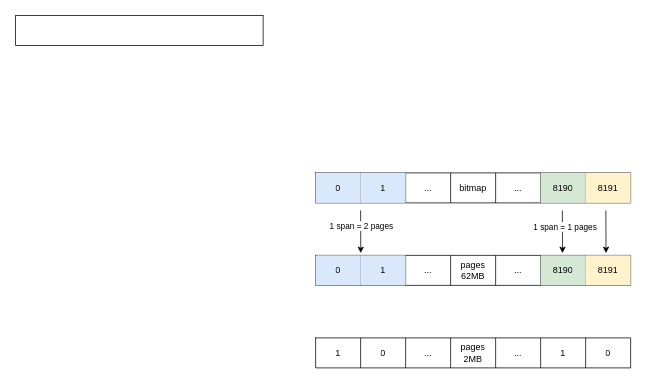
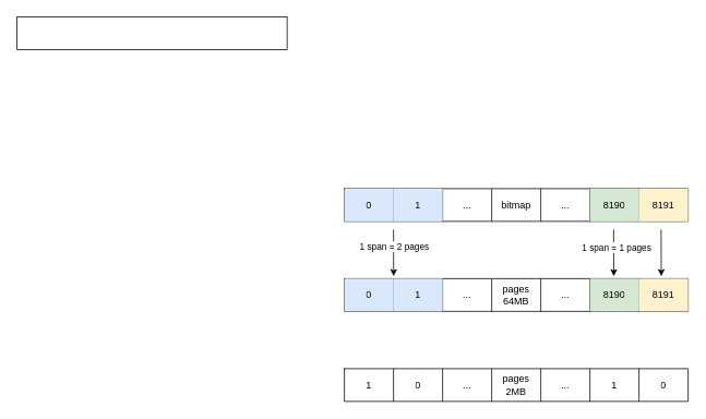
  <mxCell id="0" />
  <mxCell id="1" parent="0" />
  <mxCell id="2" value="" style="shape=table;startSize=0;container=1;collapsible=0;childLayout=tableLayout;" vertex="1" parent="1"><mxGeometry x="420" y="450" width="420" height="40" as="geometry" /></mxCell>
  <mxCell id="3" value="" style="shape=tableRow;horizontal=0;startSize=0;swimlaneHead=0;swimlaneBody=0;top=0;left=0;bottom=0;right=0;collapsible=0;dropTarget=0;fillColor=none;points=[[0,0.5],[1,0.5]];portConstraint=eastwest;" vertex="1" parent="2"><mxGeometry width="420" height="40" as="geometry" /></mxCell>
  <mxCell id="4" value="1" style="shape=partialRectangle;html=1;whiteSpace=wrap;connectable=0;overflow=hidden;fillColor=none;top=0;left=0;bottom=0;right=0;pointerEvents=1;" vertex="1" parent="3"><mxGeometry width="60" height="40" as="geometry"><mxRectangle width="60" height="40" as="alternateBounds" /></mxGeometry></mxCell>
  <mxCell id="5" value="0" style="shape=partialRectangle;html=1;whiteSpace=wrap;connectable=0;overflow=hidden;fillColor=none;top=0;left=0;bottom=0;right=0;pointerEvents=1;" vertex="1" parent="3"><mxGeometry x="60" width="60" height="40" as="geometry"><mxRectangle width="60" height="40" as="alternateBounds" /></mxGeometry></mxCell>
  <mxCell id="6" value="..." style="shape=partialRectangle;html=1;whiteSpace=wrap;connectable=0;overflow=hidden;fillColor=none;top=0;left=0;bottom=0;right=0;pointerEvents=1;" vertex="1" parent="3"><mxGeometry x="120" width="60" height="40" as="geometry"><mxRectangle width="60" height="40" as="alternateBounds" /></mxGeometry></mxCell>
  <mxCell id="7" value="pages&lt;br&gt;2MB" style="shape=partialRectangle;html=1;whiteSpace=wrap;connectable=0;overflow=hidden;fillColor=none;top=0;left=0;bottom=0;right=0;pointerEvents=1;" vertex="1" parent="3"><mxGeometry x="180" width="60" height="40" as="geometry"><mxRectangle width="60" height="40" as="alternateBounds" /></mxGeometry></mxCell>
  <mxCell id="8" value="..." style="shape=partialRectangle;html=1;whiteSpace=wrap;connectable=0;overflow=hidden;fillColor=none;top=0;left=0;bottom=0;right=0;pointerEvents=1;" vertex="1" parent="3"><mxGeometry x="240" width="60" height="40" as="geometry"><mxRectangle width="60" height="40" as="alternateBounds" /></mxGeometry></mxCell>
  <mxCell id="9" value="1" style="shape=partialRectangle;html=1;whiteSpace=wrap;connectable=0;overflow=hidden;fillColor=none;top=0;left=0;bottom=0;right=0;pointerEvents=1;" vertex="1" parent="3"><mxGeometry x="300" width="60" height="40" as="geometry"><mxRectangle width="60" height="40" as="alternateBounds" /></mxGeometry></mxCell>
  <mxCell id="10" value="0" style="shape=partialRectangle;html=1;whiteSpace=wrap;connectable=0;overflow=hidden;fillColor=none;top=0;left=0;bottom=0;right=0;pointerEvents=1;" vertex="1" parent="3"><mxGeometry x="360" width="60" height="40" as="geometry"><mxRectangle width="60" height="40" as="alternateBounds" /></mxGeometry></mxCell>
  <mxCell id="11" value="" style="shape=table;startSize=0;container=1;collapsible=0;childLayout=tableLayout;movable=1;resizable=1;rotatable=1;deletable=1;editable=1;connectable=1;" vertex="1" parent="1"><mxGeometry x="420" y="230" width="420" height="40" as="geometry" /></mxCell>
  <mxCell id="12" value="" style="shape=tableRow;horizontal=0;startSize=0;swimlaneHead=0;swimlaneBody=0;top=0;left=0;bottom=0;right=0;collapsible=0;dropTarget=0;fillColor=none;points=[[0,0.5],[1,0.5]];portConstraint=eastwest;movable=1;resizable=1;rotatable=1;deletable=1;editable=1;connectable=1;" vertex="1" parent="11"><mxGeometry width="420" height="40" as="geometry" /></mxCell>
  <mxCell id="13" value="0" style="shape=partialRectangle;html=1;whiteSpace=wrap;connectable=1;overflow=hidden;fillColor=#dae8fc;top=0;left=0;bottom=0;right=0;pointerEvents=1;strokeColor=#6c8ebf;movable=1;resizable=1;rotatable=1;deletable=1;editable=1;" vertex="1" parent="12"><mxGeometry width="60" height="40" as="geometry"><mxRectangle width="60" height="40" as="alternateBounds" /></mxGeometry></mxCell>
  <mxCell id="14" value="1" style="shape=partialRectangle;html=1;whiteSpace=wrap;connectable=1;overflow=hidden;fillColor=#dae8fc;top=0;left=0;bottom=0;right=0;pointerEvents=1;strokeColor=#6c8ebf;movable=1;resizable=1;rotatable=1;deletable=1;editable=1;" vertex="1" parent="12"><mxGeometry x="60" width="60" height="40" as="geometry"><mxRectangle width="60" height="40" as="alternateBounds" /></mxGeometry></mxCell>
  <mxCell id="15" value="..." style="shape=partialRectangle;html=1;whiteSpace=wrap;connectable=1;overflow=hidden;fillColor=none;top=0;left=0;bottom=0;right=0;pointerEvents=1;movable=1;resizable=1;rotatable=1;deletable=1;editable=1;" vertex="1" parent="12"><mxGeometry x="120" width="60" height="40" as="geometry"><mxRectangle width="60" height="40" as="alternateBounds" /></mxGeometry></mxCell>
  <mxCell id="16" value="bitmap" style="shape=partialRectangle;html=1;whiteSpace=wrap;connectable=1;overflow=hidden;fillColor=none;top=0;left=0;bottom=0;right=0;pointerEvents=1;movable=1;resizable=1;rotatable=1;deletable=1;editable=1;" vertex="1" parent="12"><mxGeometry x="180" width="60" height="40" as="geometry"><mxRectangle width="60" height="40" as="alternateBounds" /></mxGeometry></mxCell>
  <mxCell id="17" value="..." style="shape=partialRectangle;html=1;whiteSpace=wrap;connectable=1;overflow=hidden;fillColor=none;top=0;left=0;bottom=0;right=0;pointerEvents=1;movable=1;resizable=1;rotatable=1;deletable=1;editable=1;" vertex="1" parent="12"><mxGeometry x="240" width="60" height="40" as="geometry"><mxRectangle width="60" height="40" as="alternateBounds" /></mxGeometry></mxCell>
  <mxCell id="18" value="8190" style="shape=partialRectangle;html=1;whiteSpace=wrap;connectable=1;overflow=hidden;fillColor=#d5e8d4;top=0;left=0;bottom=0;right=0;pointerEvents=1;strokeColor=#82b366;movable=1;resizable=1;rotatable=1;deletable=1;editable=1;" vertex="1" parent="12"><mxGeometry x="300" width="60" height="40" as="geometry"><mxRectangle width="60" height="40" as="alternateBounds" /></mxGeometry></mxCell>
  <mxCell id="19" value="8191" style="shape=partialRectangle;html=1;whiteSpace=wrap;connectable=1;overflow=hidden;fillColor=#fff2cc;top=0;left=0;bottom=0;right=0;pointerEvents=1;strokeColor=#d6b656;movable=1;resizable=1;rotatable=1;deletable=1;editable=1;" vertex="1" parent="12"><mxGeometry x="360" width="60" height="40" as="geometry"><mxRectangle width="60" height="40" as="alternateBounds" /></mxGeometry></mxCell>
  <mxCell id="20" value="" style="shape=table;startSize=0;container=1;collapsible=0;childLayout=tableLayout;movable=1;resizable=1;rotatable=1;deletable=1;editable=1;connectable=1;" vertex="1" parent="1"><mxGeometry x="420" y="340" width="420" height="40" as="geometry" /></mxCell>
  <mxCell id="21" value="" style="shape=tableRow;horizontal=0;startSize=0;swimlaneHead=0;swimlaneBody=0;top=0;left=0;bottom=0;right=0;collapsible=0;dropTarget=0;fillColor=none;points=[[0,0.5],[1,0.5]];portConstraint=eastwest;movable=1;resizable=1;rotatable=1;deletable=1;editable=1;connectable=1;" vertex="1" parent="20"><mxGeometry width="420" height="40" as="geometry" /></mxCell>
  <mxCell id="22" value="0" style="shape=partialRectangle;html=1;whiteSpace=wrap;connectable=1;overflow=hidden;fillColor=#dae8fc;top=0;left=0;bottom=0;right=0;pointerEvents=1;strokeColor=#6c8ebf;movable=1;resizable=1;rotatable=1;deletable=1;editable=1;" vertex="1" parent="21"><mxGeometry width="60" height="40" as="geometry"><mxRectangle width="60" height="40" as="alternateBounds" /></mxGeometry></mxCell>
  <mxCell id="23" value="1" style="shape=partialRectangle;html=1;whiteSpace=wrap;connectable=1;overflow=hidden;fillColor=#dae8fc;top=0;left=0;bottom=0;right=0;pointerEvents=1;strokeColor=#6c8ebf;movable=1;resizable=1;rotatable=1;deletable=1;editable=1;" vertex="1" parent="21"><mxGeometry x="60" width="60" height="40" as="geometry"><mxRectangle width="60" height="40" as="alternateBounds" /></mxGeometry></mxCell>
  <mxCell id="24" value="..." style="shape=partialRectangle;html=1;whiteSpace=wrap;connectable=1;overflow=hidden;fillColor=none;top=0;left=0;bottom=0;right=0;pointerEvents=1;movable=1;resizable=1;rotatable=1;deletable=1;editable=1;" vertex="1" parent="21"><mxGeometry x="120" width="60" height="40" as="geometry"><mxRectangle width="60" height="40" as="alternateBounds" /></mxGeometry></mxCell>
- <mxCell id="25" value="pages&lt;br&gt;62MB" style="shape=partialRectangle;html=1;whiteSpace=wrap;connectable=1;overflow=hidden;fillColor=none;top=0;left=0;bottom=0;right=0;pointerEvents=1;movable=1;resizable=1;rotatable=1;deletable=1;editable=1;" vertex="1" parent="21"><mxGeometry x="180" width="60" height="40" as="geometry"><mxRectangle width="60" height="40" as="alternateBounds" /></mxGeometry></mxCell>
+ <mxCell id="25" value="pages&lt;br&gt;64MB" style="shape=partialRectangle;html=1;whiteSpace=wrap;connectable=1;overflow=hidden;fillColor=none;top=0;left=0;bottom=0;right=0;pointerEvents=1;movable=1;resizable=1;rotatable=1;deletable=1;editable=1;" vertex="1" parent="21"><mxGeometry x="180" width="60" height="40" as="geometry"><mxRectangle width="60" height="40" as="alternateBounds" /></mxGeometry></mxCell>
  <mxCell id="26" value="..." style="shape=partialRectangle;html=1;whiteSpace=wrap;connectable=1;overflow=hidden;fillColor=none;top=0;left=0;bottom=0;right=0;pointerEvents=1;movable=1;resizable=1;rotatable=1;deletable=1;editable=1;" vertex="1" parent="21"><mxGeometry x="240" width="60" height="40" as="geometry"><mxRectangle width="60" height="40" as="alternateBounds" /></mxGeometry></mxCell>
  <mxCell id="27" value="8190" style="shape=partialRectangle;html=1;whiteSpace=wrap;connectable=1;overflow=hidden;fillColor=#d5e8d4;top=0;left=0;bottom=0;right=0;pointerEvents=1;strokeColor=#82b366;movable=1;resizable=1;rotatable=1;deletable=1;editable=1;" vertex="1" parent="21"><mxGeometry x="300" width="60" height="40" as="geometry"><mxRectangle width="60" height="40" as="alternateBounds" /></mxGeometry></mxCell>
  <mxCell id="28" value="8191" style="shape=partialRectangle;html=1;whiteSpace=wrap;connectable=1;overflow=hidden;fillColor=#fff2cc;top=0;left=0;bottom=0;right=0;pointerEvents=1;strokeColor=#d6b656;movable=1;resizable=1;rotatable=1;deletable=1;editable=1;" vertex="1" parent="21"><mxGeometry x="360" width="60" height="40" as="geometry"><mxRectangle width="60" height="40" as="alternateBounds" /></mxGeometry></mxCell>
  <mxCell id="29" value="" style="endArrow=classic;html=1;rounded=0;exitX=0.14;exitY=1.075;exitDx=0;exitDy=0;exitPerimeter=0;movable=1;resizable=1;rotatable=1;deletable=1;editable=1;connectable=1;" edge="1" parent="1"><mxGeometry width="50" height="50" relative="1" as="geometry"><mxPoint x="749" as="sourcePoint" y="280" /><mxPoint x="749.2" y="337" as="targetPoint" /></mxGeometry></mxCell>
  <mxCell id="30" value="&amp;nbsp;1 span = 1 pages" style="edgeLabel;html=1;align=center;verticalAlign=middle;resizable=0;points=[];" vertex="1" connectable="0" parent="29"><mxGeometry x="-0.228" y="1" relative="1" as="geometry"><mxPoint as="offset" /></mxGeometry></mxCell>
  <mxCell id="31" value="" style="endArrow=classic;html=1;rounded=0;exitX=0.14;exitY=1.075;exitDx=0;exitDy=0;exitPerimeter=0;movable=1;resizable=1;rotatable=1;deletable=1;editable=1;connectable=1;" edge="1" parent="1"><mxGeometry width="50" height="50" relative="1" as="geometry"><mxPoint x="807" as="sourcePoint" y="280" /><mxPoint x="807.2" y="337" as="targetPoint" /></mxGeometry></mxCell>
  <mxCell id="32" value="" style="endArrow=classic;html=1;rounded=0;exitX=0.14;exitY=1.075;exitDx=0;exitDy=0;exitPerimeter=0;movable=1;resizable=1;rotatable=1;deletable=1;editable=1;connectable=1;" edge="1" parent="1"><mxGeometry width="50" height="50" relative="1" as="geometry"><mxPoint x="480" as="sourcePoint" y="280" /><mxPoint x="480.2" y="337" as="targetPoint" /></mxGeometry></mxCell>
  <mxCell id="33" value="1 span = 2 pages" style="edgeLabel;html=1;align=center;verticalAlign=middle;resizable=0;points=[];" vertex="1" connectable="0" parent="32"><mxGeometry x="-0.263" relative="1" as="geometry"><mxPoint as="offset" /></mxGeometry></mxCell>
  <mxCell id="34" value="" style="rounded=0;whiteSpace=wrap;html=1;" vertex="1" parent="1"><mxGeometry x="20" y="20" width="330" height="40" as="geometry" /></mxCell>
